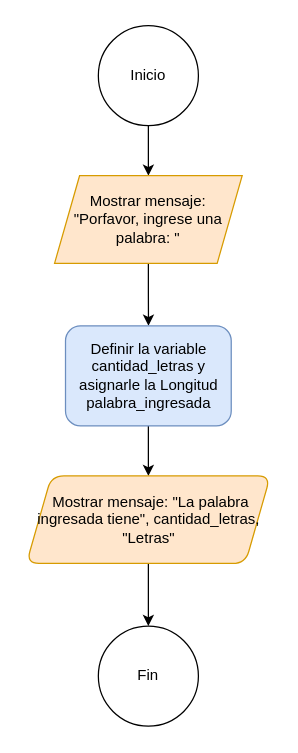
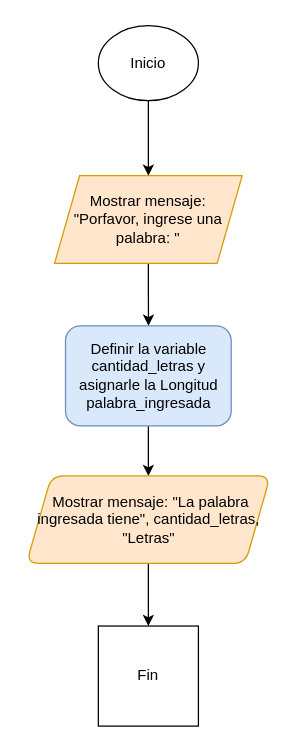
  <mxCell id="0" />
  <mxCell id="1" parent="0" />
  <mxCell id="2" value="" style="edgeStyle=orthogonalEdgeStyle;rounded=0;orthogonalLoop=1;jettySize=auto;html=1;" edge="1" parent="1" source="3" target="5"><mxGeometry relative="1" as="geometry" /></mxCell>
- <mxCell id="3" value="Inicio" style="ellipse;whiteSpace=wrap;html=1;aspect=fixed;" vertex="1" parent="1"><mxGeometry x="78" y="20" width="80" height="80" as="geometry" /></mxCell>
+ <mxCell id="3" value="Inicio" style="ellipse;whiteSpace=wrap;html=1;aspect=fixed;" vertex="1" parent="1"><mxGeometry x="78" y="20" width="80" height="60" as="geometry" /></mxCell>
  <mxCell id="4" value="" style="edgeStyle=orthogonalEdgeStyle;rounded=0;orthogonalLoop=1;jettySize=auto;html=1;" edge="1" parent="1" source="5" target="7"><mxGeometry relative="1" as="geometry" /></mxCell>
  <mxCell id="5" value="Mostrar mensaje: &quot;Porfavor, ingrese una palabra: &quot;" style="shape=parallelogram;perimeter=parallelogramPerimeter;whiteSpace=wrap;html=1;fixedSize=1;fillColor=#ffe6cc;strokeColor=#d79b00;" vertex="1" parent="1"><mxGeometry x="43" y="140" width="150" height="70" as="geometry" /></mxCell>
  <mxCell id="6" value="" style="edgeStyle=orthogonalEdgeStyle;rounded=0;orthogonalLoop=1;jettySize=auto;html=1;" edge="1" parent="1" source="7" target="9"><mxGeometry relative="1" as="geometry"><Array as="points"><mxPoint x="118" y="410" /><mxPoint x="118" y="410" /></Array></mxGeometry></mxCell>
  <mxCell id="7" value="Definir la variable cantidad_letras y asignarle la Longitud palabra_ingresada" style="rounded=1;whiteSpace=wrap;html=1;fillColor=#dae8fc;strokeColor=#6c8ebf;" vertex="1" parent="1"><mxGeometry x="51.75" y="260" width="132.5" height="80" as="geometry" /></mxCell>
  <mxCell id="8" value="" style="edgeStyle=orthogonalEdgeStyle;rounded=0;orthogonalLoop=1;jettySize=auto;html=1;" edge="1" parent="1" source="9" target="10"><mxGeometry relative="1" as="geometry" /></mxCell>
  <mxCell id="9" value="&amp;nbsp;Mostrar mensaje: &quot;La palabra ingresada tiene&quot;, cantidad_letras, &quot;Letras&quot;" style="shape=parallelogram;perimeter=parallelogramPerimeter;whiteSpace=wrap;html=1;fixedSize=1;rounded=1;fillColor=#ffe6cc;strokeColor=#d79b00;" vertex="1" parent="1"><mxGeometry x="20.5" y="380" width="195" height="70" as="geometry" /></mxCell>
- <mxCell id="10" value="Fin" style="ellipse;whiteSpace=wrap;html=1;rounded=1;" vertex="1" parent="1"><mxGeometry x="78" y="500" width="80" height="80" as="geometry" /></mxCell>
+ <mxCell id="10" value="Fin" style="whiteSpace=wrap;html=1;rounded=0;" vertex="1" parent="1"><mxGeometry x="78" y="500" width="80" height="80" as="geometry" /></mxCell>
